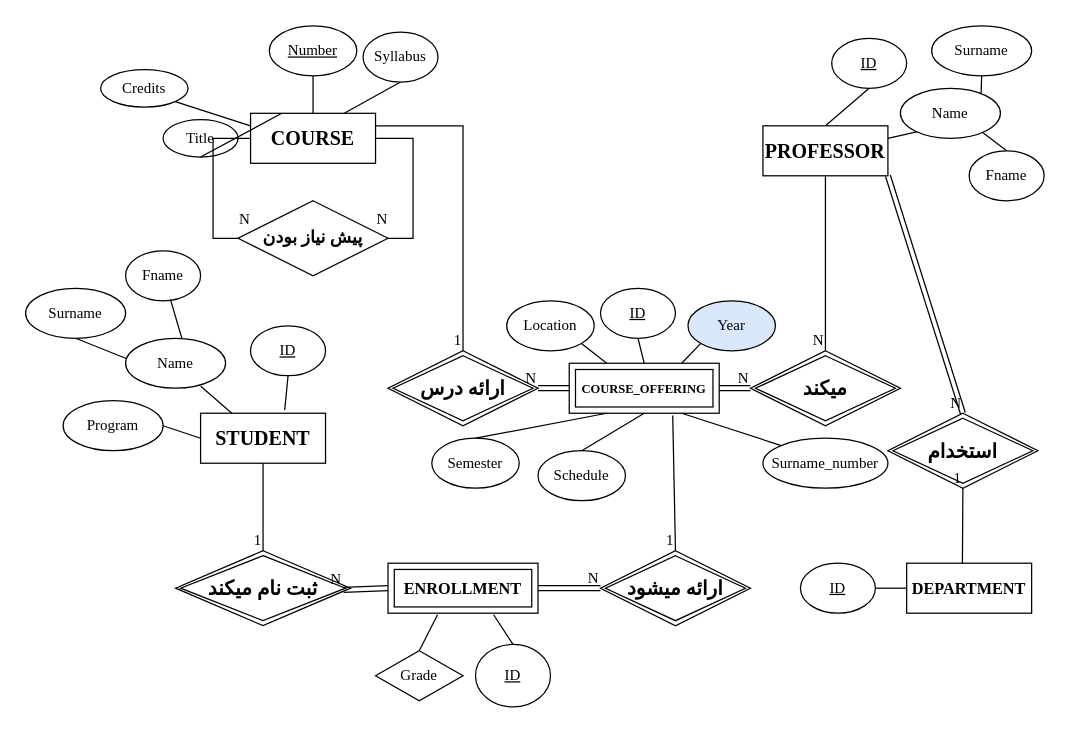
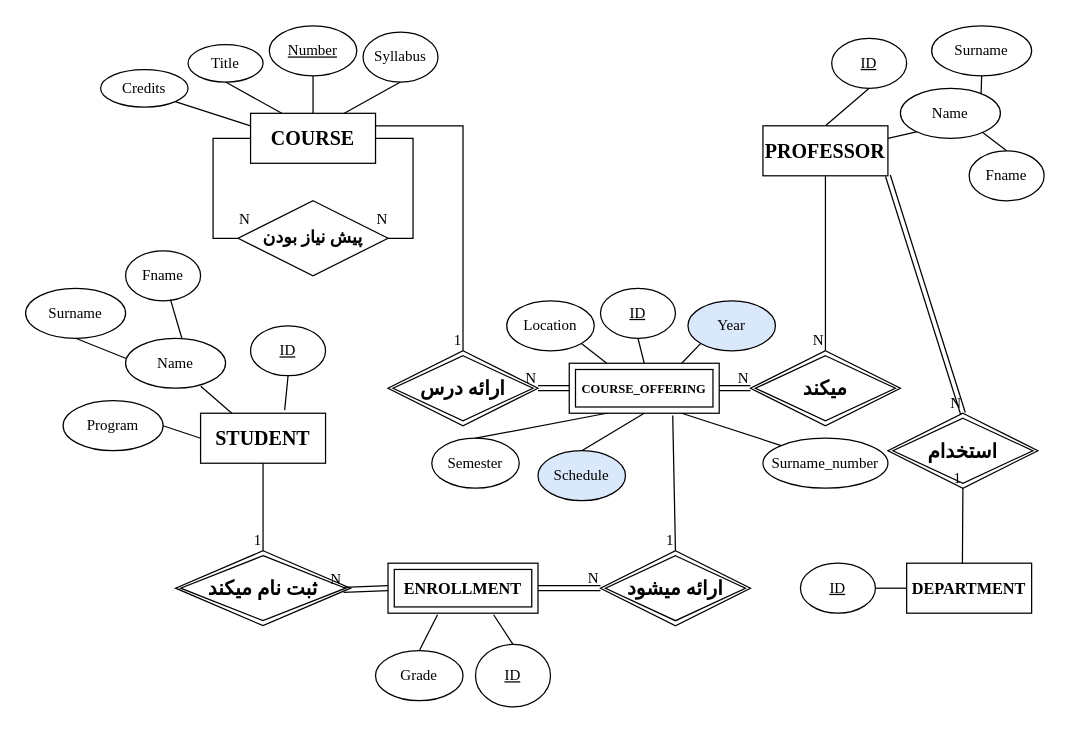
  <mxCell id="0" />
  <mxCell id="1" parent="0" />
  <mxCell id="2" style="edgeStyle=orthogonalEdgeStyle;rounded=0;orthogonalLoop=1;jettySize=auto;html=1;exitX=1;exitY=0.5;exitDx=0;exitDy=0;entryX=1;entryY=0.5;entryDx=0;entryDy=0;endArrow=none;startFill=0;fontFamily=Kahroba RG;" parent="1" source="3" target="11" edge="1"><mxGeometry relative="1" as="geometry" /></mxCell>
  <mxCell id="3" value="&lt;b&gt;&lt;span style=&quot;font-size: 12pt;&quot;&gt;COURSE&lt;/span&gt;&lt;/b&gt;" style="whiteSpace=wrap;html=1;align=center;fontFamily=Kahroba RG;" parent="1" vertex="1"><mxGeometry x="200" y="90" width="100" height="40" as="geometry" /></mxCell>
  <mxCell id="4" value="&lt;b&gt;&lt;span style=&quot;font-size: 12pt;&quot;&gt;STUDENT&lt;/span&gt;&lt;/b&gt;" style="whiteSpace=wrap;html=1;align=center;fontFamily=Kahroba RG;" parent="1" vertex="1"><mxGeometry x="160" y="330" width="100" height="40" as="geometry" /></mxCell>
  <mxCell id="5" style="edgeStyle=orthogonalEdgeStyle;rounded=0;orthogonalLoop=1;jettySize=auto;html=1;endArrow=none;startFill=0;fontFamily=Kahroba RG;" parent="1" source="6" target="3" edge="1"><mxGeometry relative="1" as="geometry" /></mxCell>
  <mxCell id="6" value="Number" style="ellipse;whiteSpace=wrap;html=1;align=center;fontStyle=4;fontFamily=Kahroba RG;" parent="1" vertex="1"><mxGeometry x="215" y="20" width="70" height="40" as="geometry" /></mxCell>
- <mxCell id="7" value="Title" style="ellipse;whiteSpace=wrap;html=1;align=center;fontFamily=Kahroba RG;" parent="1" vertex="1"><mxGeometry x="130" y="95" width="60" height="30" as="geometry" /></mxCell>
+ <mxCell id="7" value="Title" style="ellipse;whiteSpace=wrap;html=1;align=center;fontFamily=Kahroba RG;" parent="1" vertex="1"><mxGeometry x="150" y="35" width="60" height="30" as="geometry" /></mxCell>
  <mxCell id="8" value="Credits" style="ellipse;whiteSpace=wrap;html=1;align=center;fontFamily=Kahroba RG;" parent="1" vertex="1"><mxGeometry x="80" y="55" width="70" height="30" as="geometry" /></mxCell>
  <mxCell id="9" value="Syllabus" style="ellipse;whiteSpace=wrap;html=1;align=center;fontFamily=Kahroba RG;" parent="1" vertex="1"><mxGeometry x="290" y="25" width="60" height="40" as="geometry" /></mxCell>
  <mxCell id="10" style="edgeStyle=orthogonalEdgeStyle;rounded=0;orthogonalLoop=1;jettySize=auto;html=1;exitX=0;exitY=0.5;exitDx=0;exitDy=0;entryX=0;entryY=0.5;entryDx=0;entryDy=0;endArrow=none;startFill=0;fontFamily=Kahroba RG;" parent="1" source="11" target="3" edge="1"><mxGeometry relative="1" as="geometry" /></mxCell>
  <mxCell id="11" value="پیش نیاز بودن" style="shape=rhombus;perimeter=rhombusPerimeter;whiteSpace=wrap;html=1;align=center;fontFamily=Kahroba RG;fontSize=14;fontStyle=1" parent="1" vertex="1"><mxGeometry x="190" y="160" width="120" height="60" as="geometry" /></mxCell>
  <mxCell id="12" value="N" style="text;html=1;align=center;verticalAlign=middle;resizable=0;points=[];autosize=1;strokeColor=none;fillColor=none;fontFamily=Kahroba RG;" parent="1" vertex="1"><mxGeometry x="290" y="160" width="30" height="30" as="geometry" /></mxCell>
  <mxCell id="13" value="N" style="text;html=1;align=center;verticalAlign=middle;resizable=0;points=[];autosize=1;strokeColor=none;fillColor=none;fontFamily=Kahroba RG;" parent="1" vertex="1"><mxGeometry x="180" y="160" width="30" height="30" as="geometry" /></mxCell>
  <mxCell id="14" value="Surname" style="ellipse;whiteSpace=wrap;html=1;align=center;fontFamily=Kahroba RG;" parent="1" vertex="1"><mxGeometry x="20" y="230" width="80" height="40" as="geometry" /></mxCell>
  <mxCell id="15" value="Fname" style="ellipse;whiteSpace=wrap;html=1;align=center;fontFamily=Kahroba RG;" parent="1" vertex="1"><mxGeometry x="100" y="200" width="60" height="40" as="geometry" /></mxCell>
  <mxCell id="16" value="ID" style="ellipse;whiteSpace=wrap;html=1;align=center;fontStyle=4;fontFamily=Kahroba RG;" parent="1" vertex="1"><mxGeometry x="200" y="260" width="60" height="40" as="geometry" /></mxCell>
  <mxCell id="17" value="ID" style="ellipse;whiteSpace=wrap;html=1;align=center;fontStyle=4;fontFamily=Kahroba RG;" parent="1" vertex="1"><mxGeometry x="665" y="30" width="60" height="40" as="geometry" /></mxCell>
  <mxCell id="18" value="ID" style="ellipse;whiteSpace=wrap;html=1;align=center;fontStyle=4;fontFamily=Kahroba RG;" parent="1" vertex="1"><mxGeometry x="480" y="230" width="60" height="40" as="geometry" /></mxCell>
  <mxCell id="19" value="Program" style="ellipse;whiteSpace=wrap;html=1;align=center;fontFamily=Kahroba RG;" parent="1" vertex="1"><mxGeometry x="50" y="320" width="80" height="40" as="geometry" /></mxCell>
  <mxCell id="20" value="Surname" style="ellipse;whiteSpace=wrap;html=1;align=center;fontFamily=Kahroba RG;" parent="1" vertex="1"><mxGeometry x="745" y="20" width="80" height="40" as="geometry" /></mxCell>
  <mxCell id="21" value="Fname" style="ellipse;whiteSpace=wrap;html=1;align=center;fontFamily=Kahroba RG;" parent="1" vertex="1"><mxGeometry x="775" y="120" width="60" height="40" as="geometry" /></mxCell>
  <mxCell id="22" value="Year" style="ellipse;whiteSpace=wrap;html=1;align=center;fontFamily=Kahroba RG;fillColor=#dae8fc;" parent="1" vertex="1"><mxGeometry x="550" y="240" width="70" height="40" as="geometry" /></mxCell>
  <mxCell id="23" value="Semester" style="ellipse;whiteSpace=wrap;html=1;align=center;fontFamily=Kahroba RG;" parent="1" vertex="1"><mxGeometry x="345" y="350" width="70" height="40" as="geometry" /></mxCell>
  <mxCell id="24" value="Surname_number" style="ellipse;whiteSpace=wrap;html=1;align=center;fontFamily=Kahroba RG;" parent="1" vertex="1"><mxGeometry x="610" y="350" width="100" height="40" as="geometry" /></mxCell>
- <mxCell id="25" value="Schedule" style="ellipse;whiteSpace=wrap;html=1;align=center;fontFamily=Kahroba RG;" parent="1" vertex="1"><mxGeometry x="430" y="360" width="70" height="40" as="geometry" /></mxCell>
+ <mxCell id="25" value="Schedule" style="ellipse;whiteSpace=wrap;html=1;align=center;fontFamily=Kahroba RG;fillColor=#dae8fc;" parent="1" vertex="1"><mxGeometry x="430" y="360" width="70" height="40" as="geometry" /></mxCell>
  <mxCell id="26" value="Location" style="ellipse;whiteSpace=wrap;html=1;align=center;fontFamily=Kahroba RG;" parent="1" vertex="1"><mxGeometry x="405" y="240" width="70" height="40" as="geometry" /></mxCell>
- <mxCell id="27" value="Grade" style="rhombus;whiteSpace=wrap;html=1;align=center;fontFamily=Kahroba RG;" parent="1" vertex="1"><mxGeometry x="300" y="520" width="70" height="40" as="geometry" /></mxCell>
+ <mxCell id="27" value="Grade" style="ellipse;whiteSpace=wrap;html=1;align=center;fontFamily=Kahroba RG;" parent="1" vertex="1"><mxGeometry x="300" y="520" width="70" height="40" as="geometry" /></mxCell>
  <mxCell id="28" value="ID" style="ellipse;whiteSpace=wrap;html=1;align=center;fontStyle=4;fontFamily=Kahroba RG;" parent="1" vertex="1"><mxGeometry x="380" y="515" width="60" height="50" as="geometry" /></mxCell>
  <mxCell id="29" value="" style="endArrow=none;html=1;rounded=0;exitX=0.5;exitY=1;exitDx=0;exitDy=0;fontFamily=Kahroba RG;" parent="1" edge="1"><mxGeometry relative="1" as="geometry"><mxPoint x="660" y="140" as="sourcePoint" /><mxPoint x="660" y="280" as="targetPoint" /></mxGeometry></mxCell>
  <mxCell id="30" value="N" style="resizable=0;html=1;whiteSpace=wrap;align=right;verticalAlign=bottom;fontFamily=Kahroba RG;" parent="29" connectable="0" vertex="1"><mxGeometry x="1" relative="1" as="geometry" /></mxCell>
  <mxCell id="31" value="ارائه درس" style="shape=rhombus;double=1;perimeter=rhombusPerimeter;whiteSpace=wrap;html=1;align=center;fontFamily=Kahroba RG;fontStyle=1;fontSize=16;" parent="1" vertex="1"><mxGeometry x="310" y="280" width="120" height="60" as="geometry" /></mxCell>
  <mxCell id="32" value="&lt;b style=&quot;&quot;&gt;&lt;font style=&quot;font-size: 10px;&quot;&gt;COURSE_OFFERING&lt;/font&gt;&lt;/b&gt;" style="shape=ext;margin=3;double=1;whiteSpace=wrap;html=1;align=center;fontFamily=Kahroba RG;" parent="1" vertex="1"><mxGeometry x="455" y="290" width="120" height="40" as="geometry" /></mxCell>
  <mxCell id="33" value="" style="shape=link;html=1;rounded=0;exitX=0;exitY=0.5;exitDx=0;exitDy=0;entryX=1;entryY=0.5;entryDx=0;entryDy=0;fontFamily=Kahroba RG;" parent="1" source="32" target="31" edge="1"><mxGeometry relative="1" as="geometry"><mxPoint x="410" y="310" as="sourcePoint" /><mxPoint x="370" y="420" as="targetPoint" /></mxGeometry></mxCell>
  <mxCell id="34" value="N" style="resizable=0;html=1;whiteSpace=wrap;align=right;verticalAlign=bottom;fontFamily=Kahroba RG;" parent="33" connectable="0" vertex="1"><mxGeometry x="1" relative="1" as="geometry" /></mxCell>
  <mxCell id="35" value="" style="endArrow=none;html=1;rounded=0;exitX=1;exitY=0.25;exitDx=0;exitDy=0;entryX=0.5;entryY=0;entryDx=0;entryDy=0;fontFamily=Kahroba RG;" parent="1" source="3" target="31" edge="1"><mxGeometry relative="1" as="geometry"><mxPoint x="420" y="220" as="sourcePoint" /><mxPoint x="580" y="220" as="targetPoint" /><Array as="points"><mxPoint x="370" y="100" /></Array></mxGeometry></mxCell>
  <mxCell id="36" value="1" style="resizable=0;html=1;whiteSpace=wrap;align=right;verticalAlign=bottom;fontFamily=Kahroba RG;" parent="35" connectable="0" vertex="1"><mxGeometry x="1" relative="1" as="geometry" /></mxCell>
  <mxCell id="37" value="" style="shape=link;html=1;rounded=0;exitX=1;exitY=0.5;exitDx=0;exitDy=0;entryX=0;entryY=0.5;entryDx=0;entryDy=0;fontFamily=Kahroba RG;" parent="1" source="32" edge="1"><mxGeometry relative="1" as="geometry"><mxPoint x="420" y="280" as="sourcePoint" /><mxPoint x="600" y="310" as="targetPoint" /></mxGeometry></mxCell>
  <mxCell id="38" value="N" style="resizable=0;html=1;whiteSpace=wrap;align=right;verticalAlign=bottom;fontFamily=Kahroba RG;" parent="37" connectable="0" vertex="1"><mxGeometry x="1" relative="1" as="geometry" /></mxCell>
  <mxCell id="39" value="" style="endArrow=none;html=1;rounded=0;entryX=0.5;entryY=1;entryDx=0;entryDy=0;exitX=0.5;exitY=0;exitDx=0;exitDy=0;fontFamily=Kahroba RG;" parent="1" target="17" edge="1"><mxGeometry relative="1" as="geometry"><mxPoint x="660" y="100" as="sourcePoint" /><mxPoint x="560" y="260" as="targetPoint" /></mxGeometry></mxCell>
  <mxCell id="40" value="" style="endArrow=none;html=1;rounded=0;entryX=0.5;entryY=1;entryDx=0;entryDy=0;exitX=1;exitY=0;exitDx=0;exitDy=0;fontFamily=Kahroba RG;" parent="1" target="20" edge="1"><mxGeometry relative="1" as="geometry"><mxPoint x="784.534" y="75.736" as="sourcePoint" /><mxPoint x="705" y="80" as="targetPoint" /></mxGeometry></mxCell>
  <mxCell id="41" value="" style="endArrow=none;html=1;rounded=0;entryX=1;entryY=1;entryDx=0;entryDy=0;exitX=0.5;exitY=0;exitDx=0;exitDy=0;fontFamily=Kahroba RG;" parent="1" source="21" edge="1"><mxGeometry relative="1" as="geometry"><mxPoint x="795" y="86" as="sourcePoint" /><mxPoint x="784.534" y="104.264" as="targetPoint" /></mxGeometry></mxCell>
  <mxCell id="42" value="" style="endArrow=none;html=1;rounded=0;entryX=0;entryY=1;entryDx=0;entryDy=0;exitX=1;exitY=0.25;exitDx=0;exitDy=0;fontFamily=Kahroba RG;" parent="1" edge="1"><mxGeometry relative="1" as="geometry"><mxPoint x="710" y="110" as="sourcePoint" /><mxPoint x="735.466" y="104.264" as="targetPoint" /></mxGeometry></mxCell>
  <mxCell id="43" value="" style="endArrow=none;html=1;rounded=0;entryX=0.5;entryY=1;entryDx=0;entryDy=0;exitX=0.75;exitY=0;exitDx=0;exitDy=0;fontFamily=Kahroba RG;" parent="1" source="3" target="9" edge="1"><mxGeometry relative="1" as="geometry"><mxPoint x="670" y="110" as="sourcePoint" /><mxPoint x="705" y="80" as="targetPoint" /></mxGeometry></mxCell>
  <mxCell id="44" value="" style="endArrow=none;html=1;rounded=0;entryX=0.5;entryY=1;entryDx=0;entryDy=0;exitX=0.25;exitY=0;exitDx=0;exitDy=0;fontFamily=Kahroba RG;" parent="1" source="3" target="7" edge="1"><mxGeometry relative="1" as="geometry"><mxPoint x="680" y="120" as="sourcePoint" /><mxPoint x="715" y="90" as="targetPoint" /></mxGeometry></mxCell>
  <mxCell id="45" value="" style="endArrow=none;html=1;rounded=0;entryX=1;entryY=1;entryDx=0;entryDy=0;exitX=0;exitY=0.25;exitDx=0;exitDy=0;fontFamily=Kahroba RG;" parent="1" source="3" target="8" edge="1"><mxGeometry relative="1" as="geometry"><mxPoint x="235" y="100" as="sourcePoint" /><mxPoint x="190" y="75" as="targetPoint" /></mxGeometry></mxCell>
  <mxCell id="46" value="" style="endArrow=none;html=1;rounded=0;entryX=0.5;entryY=1;entryDx=0;entryDy=0;exitX=0.5;exitY=0;exitDx=0;exitDy=0;fontFamily=Kahroba RG;" parent="1" source="32" target="18" edge="1"><mxGeometry relative="1" as="geometry"><mxPoint x="245" y="110" as="sourcePoint" /><mxPoint x="200" y="85" as="targetPoint" /></mxGeometry></mxCell>
  <mxCell id="47" value="" style="endArrow=none;html=1;rounded=0;entryX=1;entryY=1;entryDx=0;entryDy=0;exitX=0.25;exitY=0;exitDx=0;exitDy=0;fontFamily=Kahroba RG;" parent="1" source="32" target="26" edge="1"><mxGeometry relative="1" as="geometry"><mxPoint x="525" y="300" as="sourcePoint" /><mxPoint x="520" y="280" as="targetPoint" /></mxGeometry></mxCell>
  <mxCell id="48" value="" style="endArrow=none;html=1;rounded=0;entryX=0;entryY=1;entryDx=0;entryDy=0;exitX=0.75;exitY=0;exitDx=0;exitDy=0;fontFamily=Kahroba RG;" parent="1" source="32" target="22" edge="1"><mxGeometry relative="1" as="geometry"><mxPoint x="495" y="300" as="sourcePoint" /><mxPoint x="475" y="284" as="targetPoint" /></mxGeometry></mxCell>
  <mxCell id="49" value="" style="endArrow=none;html=1;rounded=0;exitX=0.5;exitY=0;exitDx=0;exitDy=0;entryX=0.25;entryY=1;entryDx=0;entryDy=0;fontFamily=Kahroba RG;" parent="1" source="23" target="32" edge="1"><mxGeometry relative="1" as="geometry"><mxPoint x="555" y="300" as="sourcePoint" /><mxPoint x="480" y="330" as="targetPoint" /></mxGeometry></mxCell>
  <mxCell id="50" value="" style="endArrow=none;html=1;rounded=0;exitX=0.5;exitY=0;exitDx=0;exitDy=0;entryX=0.5;entryY=1;entryDx=0;entryDy=0;fontFamily=Kahroba RG;" parent="1" source="25" target="32" edge="1"><mxGeometry relative="1" as="geometry"><mxPoint x="450" y="360" as="sourcePoint" /><mxPoint x="495" y="340" as="targetPoint" /></mxGeometry></mxCell>
  <mxCell id="51" value="" style="endArrow=none;html=1;rounded=0;exitX=0;exitY=0;exitDx=0;exitDy=0;entryX=0.75;entryY=1;entryDx=0;entryDy=0;fontFamily=Kahroba RG;" parent="1" source="24" target="32" edge="1"><mxGeometry relative="1" as="geometry"><mxPoint x="525" y="360" as="sourcePoint" /><mxPoint x="525" y="340" as="targetPoint" /></mxGeometry></mxCell>
  <mxCell id="52" value="&lt;b&gt;&lt;span style=&quot;&quot;&gt;&lt;font style=&quot;font-size: 13px;&quot;&gt;DEPARTMENT&lt;/font&gt;&lt;/span&gt;&lt;/b&gt;" style="whiteSpace=wrap;html=1;align=center;fontFamily=Kahroba RG;" parent="1" vertex="1"><mxGeometry x="725" y="450" width="100" height="40" as="geometry" /></mxCell>
  <mxCell id="53" value="میکند" style="shape=rhombus;double=1;perimeter=rhombusPerimeter;whiteSpace=wrap;html=1;align=center;fontFamily=Kahroba RG;fontStyle=1;fontSize=16;" parent="1" vertex="1"><mxGeometry x="600" y="280" width="120" height="60" as="geometry" /></mxCell>
  <mxCell id="54" value="ارائه میشود" style="shape=rhombus;double=1;perimeter=rhombusPerimeter;whiteSpace=wrap;html=1;align=center;fontFamily=Kahroba RG;fontStyle=1;fontSize=16;" parent="1" vertex="1"><mxGeometry x="480" y="440" width="120" height="60" as="geometry" /></mxCell>
  <mxCell id="55" value="" style="endArrow=none;html=1;rounded=0;entryX=0.5;entryY=0;entryDx=0;entryDy=0;exitX=0.69;exitY=1.044;exitDx=0;exitDy=0;exitPerimeter=0;fontFamily=Kahroba RG;" parent="1" source="32" target="54" edge="1"><mxGeometry relative="1" as="geometry"><mxPoint x="535" y="330" as="sourcePoint" /><mxPoint x="510" y="340" as="targetPoint" /></mxGeometry></mxCell>
  <mxCell id="56" value="1" style="resizable=0;html=1;whiteSpace=wrap;align=right;verticalAlign=bottom;fontFamily=Kahroba RG;" parent="55" connectable="0" vertex="1"><mxGeometry x="1" relative="1" as="geometry" /></mxCell>
  <mxCell id="57" value="" style="shape=link;html=1;rounded=0;exitX=1;exitY=0.5;exitDx=0;exitDy=0;entryX=0;entryY=0.5;entryDx=0;entryDy=0;fontFamily=Kahroba RG;" parent="1" source="59" target="54" edge="1"><mxGeometry relative="1" as="geometry"><mxPoint x="430" y="470" as="sourcePoint" /><mxPoint x="480" y="430" as="targetPoint" /></mxGeometry></mxCell>
  <mxCell id="58" value="N" style="resizable=0;html=1;whiteSpace=wrap;align=right;verticalAlign=bottom;fontFamily=Kahroba RG;" parent="57" connectable="0" vertex="1"><mxGeometry x="1" relative="1" as="geometry" /></mxCell>
  <mxCell id="59" value="&lt;b style=&quot;&quot;&gt;&lt;font style=&quot;font-size: 13px;&quot;&gt;ENROLLMENT&lt;/font&gt;&lt;/b&gt;" style="shape=ext;margin=3;double=1;whiteSpace=wrap;html=1;align=center;fontFamily=Kahroba RG;" parent="1" vertex="1"><mxGeometry x="310" y="450" width="120" height="40" as="geometry" /></mxCell>
  <mxCell id="60" value="ثبت نام میکند" style="shape=rhombus;double=1;perimeter=rhombusPerimeter;whiteSpace=wrap;html=1;align=center;fontFamily=Kahroba RG;fontStyle=1;fontSize=16;" parent="1" vertex="1"><mxGeometry x="140" y="440" width="140" height="60" as="geometry" /></mxCell>
  <mxCell id="61" value="" style="endArrow=none;html=1;rounded=0;exitX=0.5;exitY=1;exitDx=0;exitDy=0;entryX=0.5;entryY=0;entryDx=0;entryDy=0;fontFamily=Kahroba RG;" parent="1" source="4" target="60" edge="1"><mxGeometry relative="1" as="geometry"><mxPoint x="330" y="370" as="sourcePoint" /><mxPoint x="490" y="370" as="targetPoint" /></mxGeometry></mxCell>
  <mxCell id="62" value="1" style="resizable=0;html=1;whiteSpace=wrap;align=right;verticalAlign=bottom;fontFamily=Kahroba RG;" parent="61" connectable="0" vertex="1"><mxGeometry x="1" relative="1" as="geometry" /></mxCell>
  <mxCell id="63" value="" style="shape=link;html=1;rounded=0;entryX=0.96;entryY=0.521;entryDx=0;entryDy=0;entryPerimeter=0;exitX=0;exitY=0.5;exitDx=0;exitDy=0;fontFamily=Kahroba RG;" parent="1" source="59" target="60" edge="1"><mxGeometry relative="1" as="geometry"><mxPoint x="330" y="370" as="sourcePoint" /><mxPoint x="490" y="370" as="targetPoint" /></mxGeometry></mxCell>
  <mxCell id="64" value="N" style="resizable=0;html=1;whiteSpace=wrap;align=right;verticalAlign=bottom;fontFamily=Kahroba RG;" parent="63" connectable="0" vertex="1"><mxGeometry x="1" relative="1" as="geometry" /></mxCell>
  <mxCell id="65" value="" style="endArrow=none;html=1;rounded=0;exitX=0.5;exitY=0;exitDx=0;exitDy=0;entryX=0.33;entryY=1.031;entryDx=0;entryDy=0;entryPerimeter=0;fontFamily=Kahroba RG;" parent="1" source="27" target="59" edge="1"><mxGeometry relative="1" as="geometry"><mxPoint x="330" y="400" as="sourcePoint" /><mxPoint x="490" y="400" as="targetPoint" /></mxGeometry></mxCell>
  <mxCell id="66" value="" style="endArrow=none;html=1;rounded=0;exitX=0.5;exitY=0;exitDx=0;exitDy=0;entryX=0.704;entryY=1.031;entryDx=0;entryDy=0;entryPerimeter=0;fontFamily=Kahroba RG;" parent="1" source="28" target="59" edge="1"><mxGeometry relative="1" as="geometry"><mxPoint x="345" y="530" as="sourcePoint" /><mxPoint x="360" y="501" as="targetPoint" /></mxGeometry></mxCell>
  <mxCell id="67" value="استخدام" style="shape=rhombus;double=1;perimeter=rhombusPerimeter;whiteSpace=wrap;html=1;align=center;fontFamily=Kahroba RG;fontStyle=1;fontSize=16;" parent="1" vertex="1"><mxGeometry x="710" y="330" width="120" height="60" as="geometry" /></mxCell>
  <mxCell id="68" value="" style="endArrow=none;html=1;rounded=0;entryX=0.5;entryY=1;entryDx=0;entryDy=0;exitX=0.446;exitY=0.011;exitDx=0;exitDy=0;exitPerimeter=0;fontFamily=Kahroba RG;" parent="1" source="52" target="67" edge="1"><mxGeometry relative="1" as="geometry"><mxPoint x="510" y="300" as="sourcePoint" /><mxPoint x="670" y="300" as="targetPoint" /></mxGeometry></mxCell>
  <mxCell id="69" value="1" style="resizable=0;html=1;whiteSpace=wrap;align=right;verticalAlign=bottom;fontFamily=Kahroba RG;" parent="68" connectable="0" vertex="1"><mxGeometry x="1" relative="1" as="geometry" /></mxCell>
  <mxCell id="70" value="" style="shape=link;html=1;rounded=0;entryX=0.5;entryY=0;entryDx=0;entryDy=0;exitX=1;exitY=1;exitDx=0;exitDy=0;fontFamily=Kahroba RG;" parent="1" target="67" edge="1"><mxGeometry relative="1" as="geometry"><mxPoint x="710" y="140" as="sourcePoint" /><mxPoint x="670" y="300" as="targetPoint" /></mxGeometry></mxCell>
  <mxCell id="71" value="N" style="resizable=0;html=1;whiteSpace=wrap;align=right;verticalAlign=bottom;fontFamily=Kahroba RG;" parent="70" connectable="0" vertex="1"><mxGeometry x="1" relative="1" as="geometry" /></mxCell>
  <mxCell id="72" value="" style="endArrow=none;html=1;rounded=0;exitX=0.5;exitY=1;exitDx=0;exitDy=0;entryX=0.673;entryY=-0.063;entryDx=0;entryDy=0;entryPerimeter=0;fontFamily=Kahroba RG;" parent="1" source="16" target="4" edge="1"><mxGeometry relative="1" as="geometry"><mxPoint x="330" y="300" as="sourcePoint" /><mxPoint x="490" y="300" as="targetPoint" /></mxGeometry></mxCell>
  <mxCell id="73" value="" style="endArrow=none;html=1;rounded=0;exitX=0;exitY=0.5;exitDx=0;exitDy=0;entryX=1;entryY=0.5;entryDx=0;entryDy=0;fontFamily=Kahroba RG;" parent="1" source="4" target="19" edge="1"><mxGeometry relative="1" as="geometry"><mxPoint x="240" y="310" as="sourcePoint" /><mxPoint x="237" y="337" as="targetPoint" /></mxGeometry></mxCell>
  <mxCell id="74" value="" style="endArrow=none;html=1;rounded=0;exitX=0.25;exitY=0;exitDx=0;exitDy=0;entryX=0.716;entryY=0.961;entryDx=0;entryDy=0;entryPerimeter=0;fontFamily=Kahroba RG;" parent="1" source="4" edge="1"><mxGeometry relative="1" as="geometry"><mxPoint x="170" y="360" as="sourcePoint" /><mxPoint x="160.12" y="308.44" as="targetPoint" /></mxGeometry></mxCell>
  <mxCell id="75" value="" style="endArrow=none;html=1;rounded=0;exitX=0.5;exitY=0;exitDx=0;exitDy=0;entryX=0.598;entryY=0.973;entryDx=0;entryDy=0;entryPerimeter=0;fontFamily=Kahroba RG;" parent="1" target="15" edge="1"><mxGeometry relative="1" as="geometry"><mxPoint x="145" y="270" as="sourcePoint" /><mxPoint x="170" y="318" as="targetPoint" /></mxGeometry></mxCell>
  <mxCell id="76" value="" style="endArrow=none;html=1;rounded=0;exitX=0;exitY=0.5;exitDx=0;exitDy=0;entryX=0.5;entryY=1;entryDx=0;entryDy=0;fontFamily=Kahroba RG;" parent="1" target="14" edge="1"><mxGeometry relative="1" as="geometry"><mxPoint x="110" y="290" as="sourcePoint" /><mxPoint x="146" y="249" as="targetPoint" /></mxGeometry></mxCell>
  <mxCell id="77" value="ID" style="ellipse;whiteSpace=wrap;html=1;align=center;fontStyle=4;fontFamily=Kahroba RG;" parent="1" vertex="1"><mxGeometry x="640" y="450" width="60" height="40" as="geometry" /></mxCell>
  <mxCell id="78" value="" style="endArrow=none;html=1;rounded=0;exitX=1;exitY=0.5;exitDx=0;exitDy=0;entryX=0;entryY=0.5;entryDx=0;entryDy=0;fontFamily=Kahroba RG;" parent="1" source="77" target="52" edge="1"><mxGeometry relative="1" as="geometry"><mxPoint x="145" y="270" as="sourcePoint" /><mxPoint x="720" y="470" as="targetPoint" /></mxGeometry></mxCell>
  <mxCell id="79" value="&lt;font style=&quot;font-size: 16px;&quot;&gt;PROFESSOR&lt;/font&gt;" style="whiteSpace=wrap;html=1;align=center;fontStyle=1;fontFamily=Kahroba RG;" parent="1" vertex="1"><mxGeometry x="610" y="100" width="100" height="40" as="geometry" /></mxCell>
  <mxCell id="80" value="Name" style="ellipse;whiteSpace=wrap;html=1;align=center;fontFamily=Kahroba RG;" vertex="1" parent="1"><mxGeometry x="100" y="270" width="80" height="40" as="geometry" /></mxCell>
  <mxCell id="81" value="Name" style="ellipse;whiteSpace=wrap;html=1;align=center;fontFamily=Kahroba RG;" vertex="1" parent="1"><mxGeometry x="720" y="70" width="80" height="40" as="geometry" /></mxCell>
